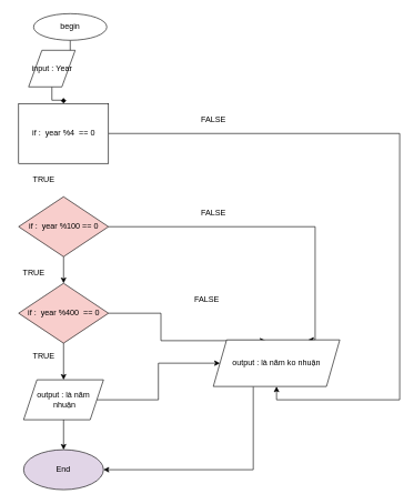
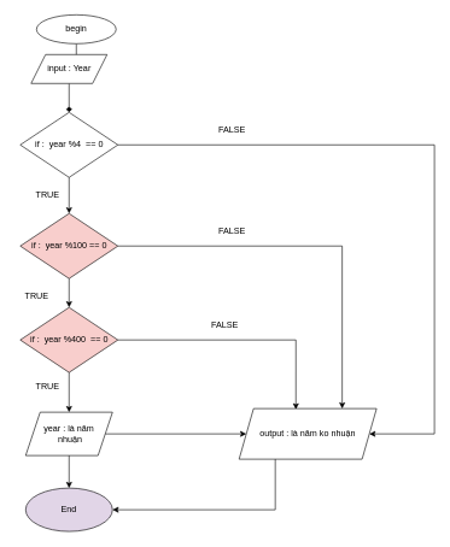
  <mxCell id="0" />
  <mxCell id="1" parent="0" />
  <mxCell id="2" value="" style="edgeStyle=orthogonalEdgeStyle;rounded=0;orthogonalLoop=1;jettySize=auto;html=1;" edge="1" parent="1" source="3" target="5"><mxGeometry relative="1" as="geometry" /></mxCell>
  <mxCell id="3" value="begin" style="ellipse;whiteSpace=wrap;html=1;" vertex="1" parent="1"><mxGeometry x="50" y="20" width="110" height="40" as="geometry" /></mxCell>
  <mxCell id="4" value="" style="edgeStyle=orthogonalEdgeStyle;rounded=0;orthogonalLoop=1;jettySize=auto;html=1;endArrow=diamond;" edge="1" parent="1" source="5" target="8"><mxGeometry relative="1" as="geometry" /></mxCell>
- <mxCell id="5" value="input : Year" style="shape=parallelogram;perimeter=parallelogramPerimeter;whiteSpace=wrap;html=1;fixedSize=1;" vertex="1" parent="1"><mxGeometry x="42.5" y="75" width="70" height="55" as="geometry" /></mxCell>
+ <mxCell id="5" value="input : Year" style="shape=parallelogram;perimeter=parallelogramPerimeter;whiteSpace=wrap;html=1;fixedSize=1;" vertex="1" parent="1"><mxGeometry x="42.5" y="75" width="105" height="40" as="geometry" /></mxCell>
+ <mxCell id="6" value="" style="edgeStyle=orthogonalEdgeStyle;rounded=0;orthogonalLoop=1;jettySize=auto;html=1;" edge="1" parent="1" source="8" target="11"><mxGeometry relative="1" as="geometry" /></mxCell>
  <mxCell id="7" style="edgeStyle=orthogonalEdgeStyle;rounded=0;orthogonalLoop=1;jettySize=auto;html=1;" edge="1" parent="1" source="8" target="20"><mxGeometry relative="1" as="geometry"><mxPoint x="500" y="595" as="targetPoint" /><Array as="points"><mxPoint x="600" y="200" /><mxPoint x="600" y="600" /></Array></mxGeometry></mxCell>
- <mxCell id="8" value="if :&amp;nbsp; year %4&amp;nbsp; == 0" style="whiteSpace=wrap;html=1;rounded=0;" vertex="1" parent="1"><mxGeometry x="27.5" y="155" width="135" height="90" as="geometry" /></mxCell>
+ <mxCell id="8" value="if :&amp;nbsp; year %4&amp;nbsp; == 0" style="rhombus;whiteSpace=wrap;html=1;" vertex="1" parent="1"><mxGeometry x="27.5" y="155" width="135" height="90" as="geometry" /></mxCell>
  <mxCell id="9" value="" style="edgeStyle=orthogonalEdgeStyle;rounded=0;orthogonalLoop=1;jettySize=auto;html=1;" edge="1" parent="1" source="11" target="14"><mxGeometry relative="1" as="geometry" /></mxCell>
  <mxCell id="10" style="edgeStyle=orthogonalEdgeStyle;rounded=0;orthogonalLoop=1;jettySize=auto;html=1;entryX=0.75;entryY=0;entryDx=0;entryDy=0;" edge="1" parent="1" source="11" target="20"><mxGeometry relative="1" as="geometry"><mxPoint x="390" y="565" as="targetPoint" /><Array as="points"><mxPoint x="473" y="340" /></Array></mxGeometry></mxCell>
  <mxCell id="11" value="if :&amp;nbsp; year %100 == 0" style="rhombus;whiteSpace=wrap;html=1;fillColor=#f8cecc;" vertex="1" parent="1"><mxGeometry x="27.5" y="295" width="135" height="90" as="geometry" /></mxCell>
  <mxCell id="12" value="" style="edgeStyle=orthogonalEdgeStyle;rounded=0;orthogonalLoop=1;jettySize=auto;html=1;" edge="1" parent="1" source="14" target="17"><mxGeometry relative="1" as="geometry" /></mxCell>
  <mxCell id="13" style="edgeStyle=orthogonalEdgeStyle;rounded=0;orthogonalLoop=1;jettySize=auto;html=1;entryX=0.413;entryY=0.017;entryDx=0;entryDy=0;entryPerimeter=0;" edge="1" parent="1" source="14" target="20"><mxGeometry relative="1" as="geometry" /></mxCell>
  <mxCell id="14" value="if :&amp;nbsp; year %400&amp;nbsp; == 0" style="rhombus;whiteSpace=wrap;html=1;fillColor=#f8cecc;" vertex="1" parent="1"><mxGeometry x="27.5" y="425" width="135" height="90" as="geometry" /></mxCell>
  <mxCell id="15" value="" style="edgeStyle=orthogonalEdgeStyle;rounded=0;orthogonalLoop=1;jettySize=auto;html=1;" edge="1" parent="1" source="17" target="18"><mxGeometry relative="1" as="geometry" /></mxCell>
  <mxCell id="16" style="edgeStyle=orthogonalEdgeStyle;rounded=0;orthogonalLoop=1;jettySize=auto;html=1;" edge="1" parent="1" source="17" target="20"><mxGeometry relative="1" as="geometry" /></mxCell>
- <mxCell id="17" value="output : là năm&lt;br&gt;&amp;nbsp;nhuận" style="shape=parallelogram;perimeter=parallelogramPerimeter;whiteSpace=wrap;html=1;fixedSize=1;" vertex="1" parent="1"><mxGeometry x="35" y="570" width="120" height="60" as="geometry" /></mxCell>
+ <mxCell id="17" value="year : là năm&lt;br&gt;&amp;nbsp;nhuận" style="shape=parallelogram;perimeter=parallelogramPerimeter;whiteSpace=wrap;html=1;fixedSize=1;" vertex="1" parent="1"><mxGeometry x="35" y="570" width="120" height="60" as="geometry" /></mxCell>
  <mxCell id="18" value="End" style="ellipse;whiteSpace=wrap;html=1;fillColor=#e1d5e7;" vertex="1" parent="1"><mxGeometry x="35" y="675" width="120" height="60" as="geometry" /></mxCell>
  <mxCell id="19" style="edgeStyle=orthogonalEdgeStyle;rounded=0;orthogonalLoop=1;jettySize=auto;html=1;entryX=1;entryY=0.5;entryDx=0;entryDy=0;" edge="1" parent="1" source="20" target="18"><mxGeometry relative="1" as="geometry"><Array as="points"><mxPoint x="380" y="705" /></Array></mxGeometry></mxCell>
- <mxCell id="20" value="output : là năm ko nhuận" style="shape=parallelogram;perimeter=parallelogramPerimeter;whiteSpace=wrap;html=1;fixedSize=1;" vertex="1" parent="1"><mxGeometry x="320" y="510" width="190" height="70" as="geometry" /></mxCell>
+ <mxCell id="20" value="output : là năm ko nhuận" style="shape=parallelogram;perimeter=parallelogramPerimeter;whiteSpace=wrap;html=1;fixedSize=1;" vertex="1" parent="1"><mxGeometry x="330" y="565" width="190" height="70" as="geometry" /></mxCell>
  <mxCell id="21" value="TRUE" style="text;html=1;align=center;verticalAlign=middle;resizable=0;points=[];autosize=1;strokeColor=none;fillColor=none;" vertex="1" parent="1"><mxGeometry x="35" y="255" width="60" height="30" as="geometry" /></mxCell>
  <mxCell id="22" value="FALSE" style="text;html=1;align=center;verticalAlign=middle;resizable=0;points=[];autosize=1;strokeColor=none;fillColor=none;" vertex="1" parent="1"><mxGeometry x="290" y="305" width="60" height="30" as="geometry" /></mxCell>
  <mxCell id="23" value="TRUE" style="text;html=1;align=center;verticalAlign=middle;resizable=0;points=[];autosize=1;strokeColor=none;fillColor=none;" vertex="1" parent="1"><mxGeometry x="35" y="520" width="60" height="30" as="geometry" /></mxCell>
  <mxCell id="24" value="TRUE" style="text;html=1;align=center;verticalAlign=middle;resizable=0;points=[];autosize=1;strokeColor=none;fillColor=none;" vertex="1" parent="1"><mxGeometry x="20" y="395" width="60" height="30" as="geometry" /></mxCell>
  <mxCell id="25" value="FALSE" style="text;html=1;align=center;verticalAlign=middle;resizable=0;points=[];autosize=1;strokeColor=none;fillColor=none;" vertex="1" parent="1"><mxGeometry x="290" y="165" width="60" height="30" as="geometry" /></mxCell>
  <mxCell id="26" value="FALSE" style="text;html=1;align=center;verticalAlign=middle;resizable=0;points=[];autosize=1;strokeColor=none;fillColor=none;" vertex="1" parent="1"><mxGeometry x="280" y="435" width="60" height="30" as="geometry" /></mxCell>
